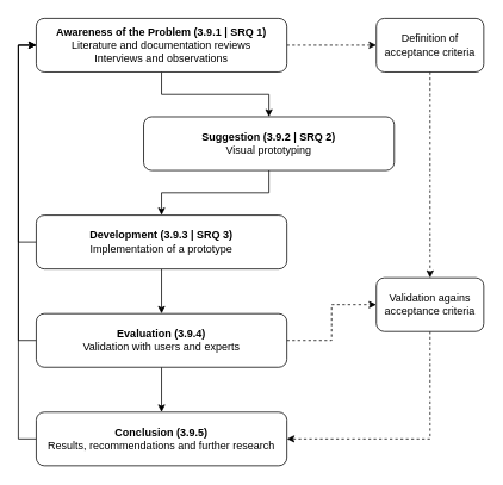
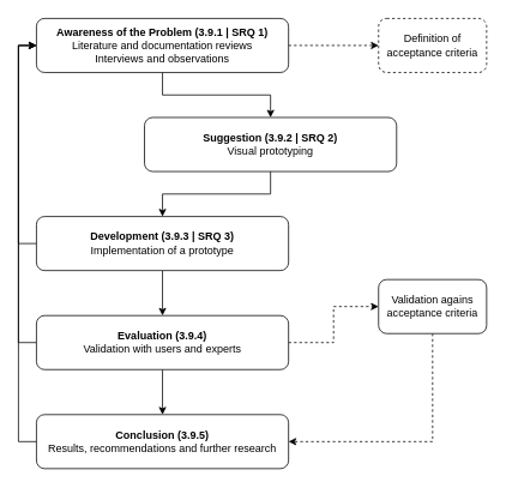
  <mxCell id="0" />
  <mxCell id="1" parent="0" />
  <mxCell id="2" value="" style="edgeStyle=orthogonalEdgeStyle;rounded=0;orthogonalLoop=1;jettySize=auto;html=1;" edge="1" parent="1" source="4" target="6"><mxGeometry relative="1" as="geometry" /></mxCell>
  <mxCell id="3" value="" style="edgeStyle=orthogonalEdgeStyle;rounded=0;orthogonalLoop=1;jettySize=auto;html=1;dashed=1;" edge="1" parent="1" source="4" target="17"><mxGeometry relative="1" as="geometry" /></mxCell>
  <mxCell id="4" value="&lt;b&gt;Awareness of the Problem (3.9.1 | SRQ 1)&lt;br&gt;&lt;/b&gt;Literature and documentation reviews&lt;br&gt;Interviews and observations" style="rounded=1;whiteSpace=wrap;html=1;" vertex="1" parent="1"><mxGeometry x="40" y="20" width="280" height="60" as="geometry" /></mxCell>
  <mxCell id="5" value="" style="edgeStyle=orthogonalEdgeStyle;rounded=0;orthogonalLoop=1;jettySize=auto;html=1;" edge="1" parent="1" source="6" target="9"><mxGeometry relative="1" as="geometry" /></mxCell>
  <mxCell id="6" value="&lt;b&gt;Suggestion (3.9.2 | SRQ 2)&lt;/b&gt;&lt;br&gt;Visual prototyping" style="rounded=1;whiteSpace=wrap;html=1;" vertex="1" parent="1"><mxGeometry x="160" y="130" width="280" height="60" as="geometry" /></mxCell>
  <mxCell id="7" value="" style="edgeStyle=orthogonalEdgeStyle;rounded=0;orthogonalLoop=1;jettySize=auto;html=1;" edge="1" parent="1" source="9" target="13"><mxGeometry relative="1" as="geometry" /></mxCell>
  <mxCell id="8" style="edgeStyle=orthogonalEdgeStyle;rounded=0;orthogonalLoop=1;jettySize=auto;html=1;entryX=0;entryY=0.5;entryDx=0;entryDy=0;" edge="1" parent="1" source="9" target="4"><mxGeometry relative="1" as="geometry"><Array as="points"><mxPoint x="20" y="270" /><mxPoint x="20" y="50" /></Array></mxGeometry></mxCell>
  <mxCell id="9" value="&lt;b&gt;Development (3.9.3 | SRQ 3)&lt;/b&gt;&lt;br&gt;Implementation of a prototype" style="rounded=1;whiteSpace=wrap;html=1;" vertex="1" parent="1"><mxGeometry x="40" y="240" width="280" height="60" as="geometry" /></mxCell>
  <mxCell id="10" value="" style="edgeStyle=orthogonalEdgeStyle;rounded=0;orthogonalLoop=1;jettySize=auto;html=1;" edge="1" parent="1" source="13" target="15"><mxGeometry relative="1" as="geometry" /></mxCell>
  <mxCell id="11" style="edgeStyle=orthogonalEdgeStyle;rounded=0;orthogonalLoop=1;jettySize=auto;html=1;" edge="1" parent="1" source="13"><mxGeometry relative="1" as="geometry"><mxPoint x="40" y="50" as="targetPoint" /><Array as="points"><mxPoint x="20" y="380" /><mxPoint x="20" y="50" /></Array></mxGeometry></mxCell>
  <mxCell id="12" style="edgeStyle=orthogonalEdgeStyle;rounded=0;orthogonalLoop=1;jettySize=auto;html=1;entryX=0;entryY=0.5;entryDx=0;entryDy=0;dashed=1;" edge="1" parent="1" source="13" target="19"><mxGeometry relative="1" as="geometry" /></mxCell>
  <mxCell id="13" value="&lt;b&gt;Evaluation (3.9.4)&lt;/b&gt;&lt;br&gt;Validation with users and experts" style="rounded=1;whiteSpace=wrap;html=1;" vertex="1" parent="1"><mxGeometry x="40" y="350" width="280" height="60" as="geometry" /></mxCell>
  <mxCell id="14" style="edgeStyle=orthogonalEdgeStyle;rounded=0;orthogonalLoop=1;jettySize=auto;html=1;entryX=0;entryY=0.5;entryDx=0;entryDy=0;" edge="1" parent="1" source="15" target="4"><mxGeometry relative="1" as="geometry"><Array as="points"><mxPoint x="20" y="490" /><mxPoint x="20" y="50" /></Array></mxGeometry></mxCell>
  <mxCell id="15" value="&lt;b&gt;Conclusion (3.9.5)&lt;/b&gt;&lt;br&gt;Results, recommendations and further research" style="rounded=1;whiteSpace=wrap;html=1;" vertex="1" parent="1"><mxGeometry x="40" y="460" width="280" height="60" as="geometry" /></mxCell>
- <mxCell id="16" style="edgeStyle=orthogonalEdgeStyle;rounded=0;orthogonalLoop=1;jettySize=auto;html=1;entryX=0.5;entryY=0;entryDx=0;entryDy=0;dashed=1;" edge="1" parent="1" source="17" target="19"><mxGeometry relative="1" as="geometry" /></mxCell>
- <mxCell id="17" value="Definition of acceptance criteria" style="rounded=1;whiteSpace=wrap;html=1;" vertex="1" parent="1"><mxGeometry x="420" y="20" width="120" height="60" as="geometry" /></mxCell>
+ <mxCell id="17" value="Definition of acceptance criteria" style="rounded=1;whiteSpace=wrap;html=1;dashed=1;" vertex="1" parent="1"><mxGeometry x="420" y="20" width="120" height="60" as="geometry" /></mxCell>
  <mxCell id="18" style="edgeStyle=orthogonalEdgeStyle;rounded=0;orthogonalLoop=1;jettySize=auto;html=1;entryX=1;entryY=0.5;entryDx=0;entryDy=0;dashed=1;" edge="1" parent="1" source="19" target="15"><mxGeometry relative="1" as="geometry"><Array as="points"><mxPoint x="480" y="490" /></Array></mxGeometry></mxCell>
  <mxCell id="19" value="Validation agains acceptance criteria" style="rounded=1;whiteSpace=wrap;html=1;" vertex="1" parent="1"><mxGeometry x="420" y="310" width="120" height="60" as="geometry" /></mxCell>
